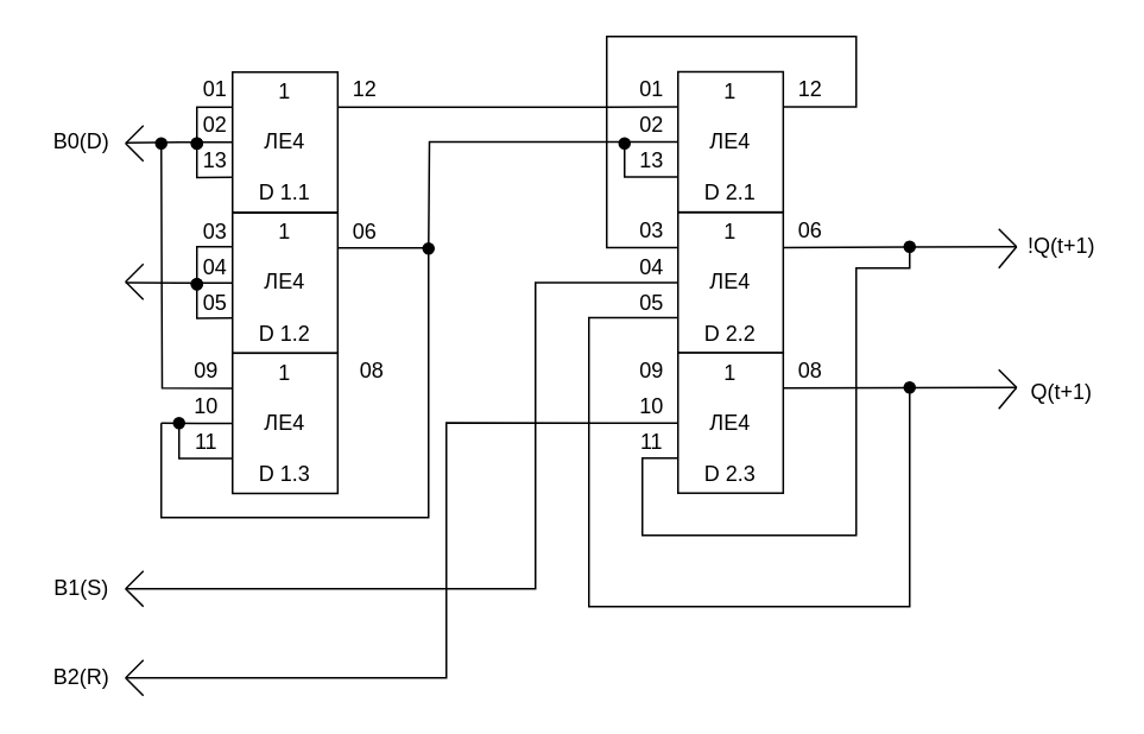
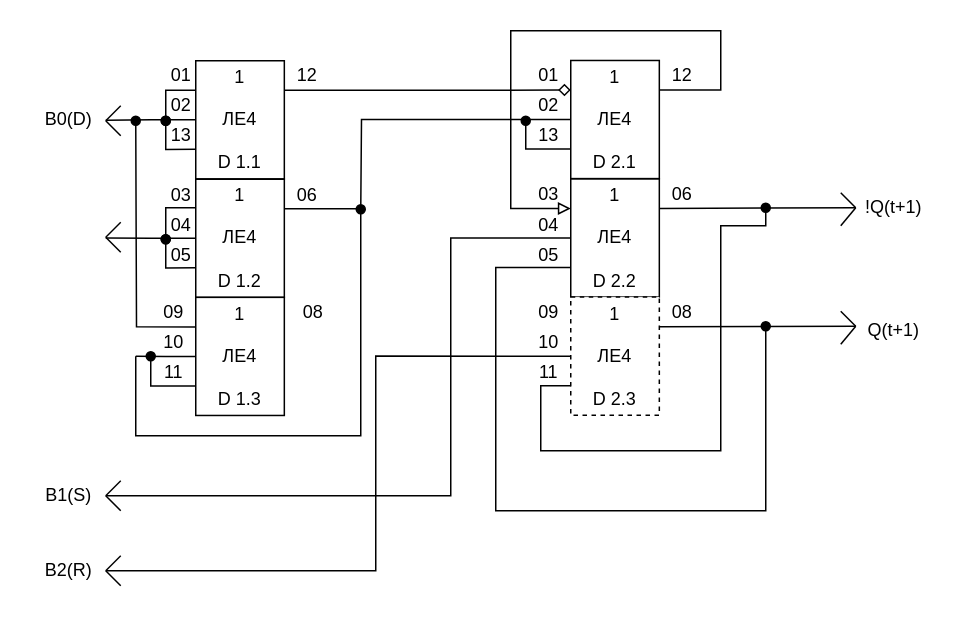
  <mxCell id="0" />
  <mxCell id="1" parent="0" />
  <mxCell id="2" value="" style="group" vertex="1" connectable="0" parent="1"><mxGeometry x="130" y="40" width="62.874" height="78.74" as="geometry" /></mxCell>
  <mxCell id="3" value="1&lt;br&gt;&lt;br&gt;ЛЕ4&lt;br&gt;&lt;br&gt;D 1.1&lt;br&gt;" style="rounded=0;whiteSpace=wrap;html=1;" vertex="1" parent="2"><mxGeometry width="59.055" height="78.74" as="geometry" /></mxCell>
  <mxCell id="4" value="" style="group" vertex="1" connectable="0" parent="1"><mxGeometry x="130" y="119" width="60" height="78.74" as="geometry" /></mxCell>
  <mxCell id="5" value="1&lt;br&gt;&lt;br&gt;ЛЕ4&lt;br&gt;&lt;br&gt;D 1.2" style="rounded=0;whiteSpace=wrap;html=1;" vertex="1" parent="4"><mxGeometry width="59.055" height="78.74" as="geometry" /></mxCell>
  <mxCell id="6" value="" style="group" vertex="1" connectable="0" parent="1"><mxGeometry x="130" y="197.74" width="59.055" height="78.74" as="geometry" /></mxCell>
  <mxCell id="7" value="1&lt;br&gt;&lt;br&gt;ЛЕ4&lt;br&gt;&lt;br&gt;D 1.3" style="rounded=0;whiteSpace=wrap;html=1;" vertex="1" parent="6"><mxGeometry width="59.055" height="78.74" as="geometry" /></mxCell>
  <mxCell id="8" style="edgeStyle=orthogonalEdgeStyle;rounded=0;orthogonalLoop=1;jettySize=auto;html=1;exitX=0;exitY=0.5;exitDx=0;exitDy=0;endArrow=none;endFill=0;" edge="1" parent="1" source="3"><mxGeometry relative="1" as="geometry"><mxPoint x="70" y="79.621" as="targetPoint" /></mxGeometry></mxCell>
  <mxCell id="9" style="edgeStyle=orthogonalEdgeStyle;rounded=0;orthogonalLoop=1;jettySize=auto;html=1;exitX=0;exitY=0.5;exitDx=0;exitDy=0;endArrow=none;endFill=0;" edge="1" parent="1" source="5"><mxGeometry relative="1" as="geometry"><mxPoint x="70" y="158.241" as="targetPoint" /></mxGeometry></mxCell>
  <mxCell id="10" style="edgeStyle=orthogonalEdgeStyle;rounded=0;orthogonalLoop=1;jettySize=auto;html=1;exitX=0;exitY=0.5;exitDx=0;exitDy=0;endArrow=none;endFill=0;" edge="1" parent="1" source="7"><mxGeometry relative="1" as="geometry"><mxPoint x="90" y="237" as="targetPoint" /></mxGeometry></mxCell>
  <mxCell id="11" style="edgeStyle=orthogonalEdgeStyle;rounded=0;orthogonalLoop=1;jettySize=auto;html=1;exitX=0;exitY=0.25;exitDx=0;exitDy=0;endArrow=oval;endFill=1;" edge="1" parent="1" source="3"><mxGeometry relative="1" as="geometry"><mxPoint x="110" y="80" as="targetPoint" /></mxGeometry></mxCell>
  <mxCell id="12" style="edgeStyle=orthogonalEdgeStyle;rounded=0;orthogonalLoop=1;jettySize=auto;html=1;exitX=0;exitY=0.75;exitDx=0;exitDy=0;endArrow=oval;endFill=1;" edge="1" parent="1" source="3"><mxGeometry relative="1" as="geometry"><mxPoint x="110" y="80" as="targetPoint" /></mxGeometry></mxCell>
  <mxCell id="13" value="" style="endArrow=none;html=1;rounded=0;" edge="1" parent="1"><mxGeometry width="50" height="50" relative="1" as="geometry"><mxPoint x="70" y="80" as="sourcePoint" /><mxPoint x="80" y="70" as="targetPoint" /></mxGeometry></mxCell>
  <mxCell id="14" value="" style="endArrow=none;html=1;rounded=0;" edge="1" parent="1"><mxGeometry width="50" height="50" relative="1" as="geometry"><mxPoint x="80" y="90" as="sourcePoint" /><mxPoint x="70" y="80" as="targetPoint" /></mxGeometry></mxCell>
  <mxCell id="15" value="B0(D)" style="text;html=1;align=center;verticalAlign=middle;resizable=0;points=[];autosize=1;strokeColor=none;fillColor=none;" vertex="1" parent="1"><mxGeometry y="69.37" width="50" height="20" as="geometry" x="20" /></mxCell>
  <mxCell id="16" value="01" style="text;html=1;align=center;verticalAlign=middle;resizable=0;points=[];autosize=1;strokeColor=none;fillColor=none;" vertex="1" parent="1"><mxGeometry x="105" y="40" width="30" height="20" as="geometry" /></mxCell>
  <mxCell id="17" value="02" style="text;html=1;align=center;verticalAlign=middle;resizable=0;points=[];autosize=1;strokeColor=none;fillColor=none;" vertex="1" parent="1"><mxGeometry x="105" y="60" width="30" height="20" as="geometry" /></mxCell>
  <mxCell id="18" value="13" style="text;html=1;align=center;verticalAlign=middle;resizable=0;points=[];autosize=1;strokeColor=none;fillColor=none;" vertex="1" parent="1"><mxGeometry x="105" y="80" width="30" height="20" as="geometry" /></mxCell>
- <mxCell id="19" style="edgeStyle=orthogonalEdgeStyle;rounded=0;orthogonalLoop=1;jettySize=auto;html=1;exitX=1;exitY=0.25;exitDx=0;exitDy=0;endArrow=none;endFill=0;entryX=0;entryY=0.25;entryDx=0;entryDy=0;" edge="1" parent="1" source="3" target="33"><mxGeometry relative="1" as="geometry"><mxPoint x="220" y="59.714" as="targetPoint" /></mxGeometry></mxCell>
+ <mxCell id="19" style="edgeStyle=orthogonalEdgeStyle;rounded=0;orthogonalLoop=1;jettySize=auto;html=1;exitX=1;exitY=0.25;exitDx=0;exitDy=0;endArrow=diamond;endFill=0;entryX=0;entryY=0.25;entryDx=0;entryDy=0;" edge="1" parent="1" source="3" target="33"><mxGeometry relative="1" as="geometry"><mxPoint x="220" y="59.714" as="targetPoint" /></mxGeometry></mxCell>
  <mxCell id="20" value="12" style="text;html=1;align=center;verticalAlign=middle;resizable=0;points=[];autosize=1;strokeColor=none;fillColor=none;" vertex="1" parent="1"><mxGeometry x="189.06" y="39.82" width="30" height="20" as="geometry" /></mxCell>
  <mxCell id="21" value="" style="endArrow=none;html=1;rounded=0;" edge="1" parent="1"><mxGeometry width="50" height="50" relative="1" as="geometry"><mxPoint x="70" y="157.69" as="sourcePoint" /><mxPoint x="80" y="147.69" as="targetPoint" /></mxGeometry></mxCell>
  <mxCell id="22" value="" style="endArrow=none;html=1;rounded=0;" edge="1" parent="1"><mxGeometry width="50" height="50" relative="1" as="geometry"><mxPoint x="80" y="167.69" as="sourcePoint" /><mxPoint x="70" y="157.69" as="targetPoint" /></mxGeometry></mxCell>
  <mxCell id="23" style="edgeStyle=orthogonalEdgeStyle;rounded=0;orthogonalLoop=1;jettySize=auto;html=1;exitX=0;exitY=0.25;exitDx=0;exitDy=0;endArrow=oval;endFill=1;" edge="1" parent="1"><mxGeometry relative="1" as="geometry"><mxPoint x="110" y="159" as="targetPoint" /><mxPoint x="130" y="138" as="sourcePoint" /></mxGeometry></mxCell>
  <mxCell id="24" style="edgeStyle=orthogonalEdgeStyle;rounded=0;orthogonalLoop=1;jettySize=auto;html=1;exitX=0;exitY=0.75;exitDx=0;exitDy=0;endArrow=oval;endFill=1;" edge="1" parent="1" source="5"><mxGeometry relative="1" as="geometry"><mxPoint x="110" y="159" as="targetPoint" /></mxGeometry></mxCell>
  <mxCell id="25" value="03" style="text;html=1;align=center;verticalAlign=middle;resizable=0;points=[];autosize=1;strokeColor=none;fillColor=none;" vertex="1" parent="1"><mxGeometry x="105" y="120" width="30" height="20" as="geometry" /></mxCell>
  <mxCell id="26" value="04" style="text;html=1;align=center;verticalAlign=middle;resizable=0;points=[];autosize=1;strokeColor=none;fillColor=none;" vertex="1" parent="1"><mxGeometry x="105" y="140" width="30" height="20" as="geometry" /></mxCell>
  <mxCell id="27" value="05" style="text;html=1;align=center;verticalAlign=middle;resizable=0;points=[];autosize=1;strokeColor=none;fillColor=none;" vertex="1" parent="1"><mxGeometry x="105" y="160" width="30" height="20" as="geometry" /></mxCell>
  <mxCell id="28" style="edgeStyle=orthogonalEdgeStyle;rounded=0;orthogonalLoop=1;jettySize=auto;html=1;exitX=1;exitY=0.25;exitDx=0;exitDy=0;endArrow=none;endFill=0;" edge="1" parent="1" source="5"><mxGeometry relative="1" as="geometry"><mxPoint x="90" y="237" as="targetPoint" /><Array as="points"><mxPoint x="240" y="139" /><mxPoint x="240" y="290" /><mxPoint x="90" y="290" /></Array></mxGeometry></mxCell>
  <mxCell id="29" value="06" style="text;html=1;align=center;verticalAlign=middle;resizable=0;points=[];autosize=1;strokeColor=none;fillColor=none;" vertex="1" parent="1"><mxGeometry x="189.06" y="120" width="30" height="20" as="geometry" /></mxCell>
  <mxCell id="30" style="edgeStyle=orthogonalEdgeStyle;rounded=0;orthogonalLoop=1;jettySize=auto;html=1;exitX=0;exitY=0.25;exitDx=0;exitDy=0;endArrow=oval;endFill=1;" edge="1" parent="1" source="7"><mxGeometry relative="1" as="geometry"><mxPoint x="90" y="80" as="targetPoint" /></mxGeometry></mxCell>
  <mxCell id="31" style="edgeStyle=orthogonalEdgeStyle;rounded=0;orthogonalLoop=1;jettySize=auto;html=1;exitX=0;exitY=0.75;exitDx=0;exitDy=0;endArrow=oval;endFill=1;endSize=6;" edge="1" parent="1" source="7"><mxGeometry relative="1" as="geometry"><mxPoint x="100" y="237" as="targetPoint" /></mxGeometry></mxCell>
  <mxCell id="32" value="" style="group" vertex="1" connectable="0" parent="1"><mxGeometry x="380" y="39.82" width="62.874" height="78.74" as="geometry" /></mxCell>
  <mxCell id="33" value="1&lt;br&gt;&lt;br&gt;ЛЕ4&lt;br&gt;&lt;br&gt;D 2.1" style="rounded=0;whiteSpace=wrap;html=1;" vertex="1" parent="32"><mxGeometry width="59.055" height="78.74" as="geometry" /></mxCell>
  <mxCell id="34" value="" style="group" vertex="1" connectable="0" parent="1"><mxGeometry x="380" y="118.82" width="60" height="78.74" as="geometry" /></mxCell>
  <mxCell id="35" value="1&lt;br&gt;&lt;br&gt;ЛЕ4&lt;br&gt;&lt;br&gt;D 2.2" style="rounded=0;whiteSpace=wrap;html=1;" vertex="1" parent="34"><mxGeometry width="59.055" height="78.74" as="geometry" /></mxCell>
  <mxCell id="36" value="" style="group" vertex="1" connectable="0" parent="1"><mxGeometry x="380" y="197.56" width="59.055" height="78.74" as="geometry" /></mxCell>
- <mxCell id="37" value="1&lt;br&gt;&lt;br&gt;ЛЕ4&lt;br&gt;&lt;br&gt;D 2.3" style="rounded=0;whiteSpace=wrap;html=1;" vertex="1" parent="36"><mxGeometry width="59.055" height="78.74" as="geometry" /></mxCell>
+ <mxCell id="37" value="1&lt;br&gt;&lt;br&gt;ЛЕ4&lt;br&gt;&lt;br&gt;D 2.3" style="rounded=0;whiteSpace=wrap;html=1;dashed=1;" vertex="1" parent="36"><mxGeometry width="59.055" height="78.74" as="geometry" /></mxCell>
  <mxCell id="38" value="01" style="text;html=1;align=center;verticalAlign=middle;resizable=0;points=[];autosize=1;strokeColor=none;fillColor=none;" vertex="1" parent="1"><mxGeometry x="350" y="40" width="30" height="20" as="geometry" /></mxCell>
  <mxCell id="39" value="02" style="text;html=1;align=center;verticalAlign=middle;resizable=0;points=[];autosize=1;strokeColor=none;fillColor=none;" vertex="1" parent="1"><mxGeometry x="350" y="60" width="30" height="20" as="geometry" /></mxCell>
  <mxCell id="40" value="13" style="text;html=1;align=center;verticalAlign=middle;resizable=0;points=[];autosize=1;strokeColor=none;fillColor=none;" vertex="1" parent="1"><mxGeometry x="350" y="80" width="30" height="20" as="geometry" /></mxCell>
- <mxCell id="41" style="edgeStyle=orthogonalEdgeStyle;rounded=0;orthogonalLoop=1;jettySize=auto;html=1;exitX=1;exitY=0.25;exitDx=0;exitDy=0;endArrow=none;endFill=0;entryX=0;entryY=0.25;entryDx=0;entryDy=0;" edge="1" parent="1" source="33" target="35"><mxGeometry relative="1" as="geometry"><mxPoint x="360" y="0" as="targetPoint" /><Array as="points"><mxPoint x="480" y="60" /><mxPoint x="480" y="20" /><mxPoint x="340" y="20" /><mxPoint x="340" y="139" /></Array></mxGeometry></mxCell>
+ <mxCell id="41" style="edgeStyle=orthogonalEdgeStyle;rounded=0;orthogonalLoop=1;jettySize=auto;html=1;exitX=1;exitY=0.25;exitDx=0;exitDy=0;endArrow=block;endFill=0;entryX=0;entryY=0.25;entryDx=0;entryDy=0;" edge="1" parent="1" source="33" target="35"><mxGeometry relative="1" as="geometry"><mxPoint x="360" y="0" as="targetPoint" /><Array as="points"><mxPoint x="480" y="60" /><mxPoint x="480" y="20" /><mxPoint x="340" y="20" /><mxPoint x="340" y="139" /></Array></mxGeometry></mxCell>
  <mxCell id="42" value="12" style="text;html=1;align=center;verticalAlign=middle;resizable=0;points=[];autosize=1;strokeColor=none;fillColor=none;" vertex="1" parent="1"><mxGeometry x="439.06" y="40" width="30" height="20" as="geometry" /></mxCell>
  <mxCell id="43" value="03" style="text;html=1;align=center;verticalAlign=middle;resizable=0;points=[];autosize=1;strokeColor=none;fillColor=none;" vertex="1" parent="1"><mxGeometry x="350" y="118.56" width="30" height="20" as="geometry" /></mxCell>
  <mxCell id="44" value="04" style="text;html=1;align=center;verticalAlign=middle;resizable=0;points=[];autosize=1;strokeColor=none;fillColor=none;" vertex="1" parent="1"><mxGeometry x="350" y="140" width="30" height="20" as="geometry" /></mxCell>
  <mxCell id="45" value="05" style="text;html=1;align=center;verticalAlign=middle;resizable=0;points=[];autosize=1;strokeColor=none;fillColor=none;" vertex="1" parent="1"><mxGeometry x="350" y="160" width="30" height="20" as="geometry" /></mxCell>
  <mxCell id="46" value="06" style="text;html=1;align=center;verticalAlign=middle;resizable=0;points=[];autosize=1;strokeColor=none;fillColor=none;" vertex="1" parent="1"><mxGeometry x="439.06" y="118.56" width="30" height="20" as="geometry" /></mxCell>
  <mxCell id="47" style="edgeStyle=orthogonalEdgeStyle;rounded=0;orthogonalLoop=1;jettySize=auto;html=1;exitX=0;exitY=0.5;exitDx=0;exitDy=0;endArrow=oval;endFill=1;endSize=6;" edge="1" parent="1" source="33"><mxGeometry relative="1" as="geometry"><mxPoint x="240" y="139" as="targetPoint" /></mxGeometry></mxCell>
  <mxCell id="48" style="edgeStyle=orthogonalEdgeStyle;rounded=0;orthogonalLoop=1;jettySize=auto;html=1;exitX=0;exitY=0.75;exitDx=0;exitDy=0;endArrow=oval;endFill=1;endSize=6;" edge="1" parent="1" source="33"><mxGeometry relative="1" as="geometry"><mxPoint x="350" y="80" as="targetPoint" /><Array as="points"><mxPoint x="350" y="99" /><mxPoint x="350" y="80" /></Array></mxGeometry></mxCell>
  <mxCell id="49" value="09" style="text;html=1;align=center;verticalAlign=middle;resizable=0;points=[];autosize=1;strokeColor=none;fillColor=none;" vertex="1" parent="1"><mxGeometry x="100" y="197.74" width="30" height="20" as="geometry" /></mxCell>
  <mxCell id="50" value="10" style="text;html=1;align=center;verticalAlign=middle;resizable=0;points=[];autosize=1;strokeColor=none;fillColor=none;" vertex="1" parent="1"><mxGeometry x="100" y="217.74" width="30" height="20" as="geometry" /></mxCell>
  <mxCell id="51" value="11" style="text;html=1;align=center;verticalAlign=middle;resizable=0;points=[];autosize=1;strokeColor=none;fillColor=none;" vertex="1" parent="1"><mxGeometry x="100" y="237.74" width="30" height="20" as="geometry" /></mxCell>
  <mxCell id="52" value="08" style="text;html=1;align=center;verticalAlign=middle;resizable=0;points=[];autosize=1;strokeColor=none;fillColor=none;" vertex="1" parent="1"><mxGeometry x="192.87" y="197.74" width="30" height="20" as="geometry" /></mxCell>
  <mxCell id="53" value="B1(S)" style="text;html=1;align=center;verticalAlign=middle;resizable=0;points=[];autosize=1;strokeColor=none;fillColor=none;" vertex="1" parent="1"><mxGeometry y="320" width="50" height="20" as="geometry" x="20" /></mxCell>
  <mxCell id="54" value="B2(R)" style="text;html=1;align=center;verticalAlign=middle;resizable=0;points=[];autosize=1;strokeColor=none;fillColor=none;" vertex="1" parent="1"><mxGeometry y="370" width="50" height="20" as="geometry" x="20" /></mxCell>
  <mxCell id="55" style="edgeStyle=orthogonalEdgeStyle;rounded=0;orthogonalLoop=1;jettySize=auto;html=1;exitX=1;exitY=0.25;exitDx=0;exitDy=0;endArrow=none;endFill=0;endSize=6;" edge="1" parent="1" source="35"><mxGeometry relative="1" as="geometry"><mxPoint x="570" y="138" as="targetPoint" /></mxGeometry></mxCell>
  <mxCell id="56" style="edgeStyle=orthogonalEdgeStyle;rounded=0;orthogonalLoop=1;jettySize=auto;html=1;endArrow=none;endFill=0;endSize=6;entryX=0;entryY=0.75;entryDx=0;entryDy=0;startArrow=oval;startFill=1;" edge="1" parent="1" target="35"><mxGeometry relative="1" as="geometry"><mxPoint x="530" y="217.4" as="targetPoint" /><mxPoint x="510" y="217" as="sourcePoint" /><Array as="points"><mxPoint x="510" y="217" /><mxPoint x="510" y="340" /><mxPoint x="330" y="340" /><mxPoint x="330" y="178" /></Array></mxGeometry></mxCell>
  <mxCell id="57" style="edgeStyle=orthogonalEdgeStyle;rounded=0;orthogonalLoop=1;jettySize=auto;html=1;endArrow=none;endFill=0;endSize=6;" edge="1" parent="1" source="35"><mxGeometry relative="1" as="geometry"><mxPoint x="70" y="330" as="targetPoint" /><Array as="points"><mxPoint x="300" y="158" /><mxPoint x="300" y="330" /></Array></mxGeometry></mxCell>
  <mxCell id="58" value="" style="endArrow=none;html=1;rounded=0;" edge="1" parent="1"><mxGeometry width="50" height="50" relative="1" as="geometry"><mxPoint x="70" y="330" as="sourcePoint" /><mxPoint x="80" y="320" as="targetPoint" /></mxGeometry></mxCell>
  <mxCell id="59" value="" style="endArrow=none;html=1;rounded=0;" edge="1" parent="1"><mxGeometry width="50" height="50" relative="1" as="geometry"><mxPoint x="80" y="340" as="sourcePoint" /><mxPoint x="70" y="330" as="targetPoint" /></mxGeometry></mxCell>
  <mxCell id="60" value="08" style="text;html=1;align=center;verticalAlign=middle;resizable=0;points=[];autosize=1;strokeColor=none;fillColor=none;" vertex="1" parent="1"><mxGeometry x="439.06" y="197.56" width="30" height="20" as="geometry" /></mxCell>
  <mxCell id="61" style="edgeStyle=orthogonalEdgeStyle;rounded=0;orthogonalLoop=1;jettySize=auto;html=1;exitX=0;exitY=0.5;exitDx=0;exitDy=0;endArrow=none;endFill=0;endSize=6;" edge="1" parent="1" source="37"><mxGeometry relative="1" as="geometry"><mxPoint x="70" y="380" as="targetPoint" /><Array as="points"><mxPoint x="250" y="237" /><mxPoint x="250" y="380" /></Array></mxGeometry></mxCell>
  <mxCell id="62" value="" style="endArrow=none;html=1;rounded=0;" edge="1" parent="1"><mxGeometry width="50" height="50" relative="1" as="geometry"><mxPoint x="70" y="380" as="sourcePoint" /><mxPoint x="80" y="370" as="targetPoint" /></mxGeometry></mxCell>
  <mxCell id="63" value="" style="endArrow=none;html=1;rounded=0;" edge="1" parent="1"><mxGeometry width="50" height="50" relative="1" as="geometry"><mxPoint x="80" y="390" as="sourcePoint" /><mxPoint x="70" y="380" as="targetPoint" /></mxGeometry></mxCell>
  <mxCell id="64" style="edgeStyle=orthogonalEdgeStyle;rounded=0;orthogonalLoop=1;jettySize=auto;html=1;exitX=0;exitY=0.75;exitDx=0;exitDy=0;endArrow=oval;endFill=1;endSize=6;" edge="1" parent="1" source="37"><mxGeometry relative="1" as="geometry"><mxPoint x="510" y="138" as="targetPoint" /><Array as="points"><mxPoint x="360" y="257" /><mxPoint x="360" y="300" /><mxPoint x="480" y="300" /><mxPoint x="480" y="150" /><mxPoint x="510" y="150" /></Array></mxGeometry></mxCell>
  <mxCell id="65" value="09" style="text;html=1;align=center;verticalAlign=middle;resizable=0;points=[];autosize=1;strokeColor=none;fillColor=none;" vertex="1" parent="1"><mxGeometry x="350" y="197.74" width="30" height="20" as="geometry" /></mxCell>
  <mxCell id="66" value="10" style="text;html=1;align=center;verticalAlign=middle;resizable=0;points=[];autosize=1;strokeColor=none;fillColor=none;" vertex="1" parent="1"><mxGeometry x="350" y="217.74" width="30" height="20" as="geometry" /></mxCell>
  <mxCell id="67" value="11" style="text;html=1;align=center;verticalAlign=middle;resizable=0;points=[];autosize=1;strokeColor=none;fillColor=none;" vertex="1" parent="1"><mxGeometry x="350" y="237.74" width="30" height="20" as="geometry" /></mxCell>
  <mxCell id="68" value="" style="endArrow=none;html=1;rounded=0;endSize=6;exitX=1;exitY=0.25;exitDx=0;exitDy=0;" edge="1" parent="1" source="37"><mxGeometry width="50" height="50" relative="1" as="geometry"><mxPoint x="510" y="217" as="sourcePoint" /><mxPoint x="570" y="217" as="targetPoint" /></mxGeometry></mxCell>
  <mxCell id="69" value="" style="endArrow=none;html=1;rounded=0;" edge="1" parent="1"><mxGeometry width="50" height="50" relative="1" as="geometry"><mxPoint x="560" y="207" as="sourcePoint" /><mxPoint x="570" y="217" as="targetPoint" /></mxGeometry></mxCell>
  <mxCell id="70" value="" style="endArrow=none;html=1;rounded=0;" edge="1" parent="1"><mxGeometry width="50" height="50" relative="1" as="geometry"><mxPoint x="570" y="217" as="sourcePoint" /><mxPoint x="560" y="229" as="targetPoint" /></mxGeometry></mxCell>
  <mxCell id="71" value="" style="endArrow=none;html=1;rounded=0;" edge="1" parent="1"><mxGeometry width="50" height="50" relative="1" as="geometry"><mxPoint x="560" y="128.06" as="sourcePoint" /><mxPoint x="570" y="138.06" as="targetPoint" /></mxGeometry></mxCell>
  <mxCell id="72" value="" style="endArrow=none;html=1;rounded=0;" edge="1" parent="1"><mxGeometry width="50" height="50" relative="1" as="geometry"><mxPoint x="570" y="138.06" as="sourcePoint" /><mxPoint x="560" y="150.06" as="targetPoint" /></mxGeometry></mxCell>
  <mxCell id="73" value="!Q(t+1)" style="text;html=1;align=center;verticalAlign=middle;resizable=0;points=[];autosize=1;strokeColor=none;fillColor=none;" vertex="1" parent="1"><mxGeometry x="570" y="128.06" width="50" height="20" as="geometry" /></mxCell>
  <mxCell id="74" value="Q(t+1)" style="text;html=1;align=center;verticalAlign=middle;resizable=0;points=[];autosize=1;strokeColor=none;fillColor=none;" vertex="1" parent="1"><mxGeometry x="570" y="210" width="50" height="20" as="geometry" /></mxCell>
